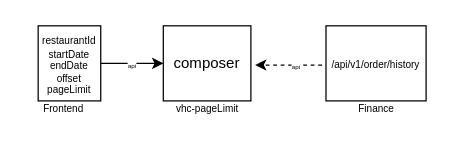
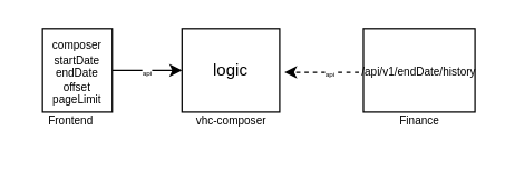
  <mxCell id="0" />
  <mxCell id="1" parent="0" />
  <mxCell id="2" value="&lt;font style=&quot;font-size: 5px;&quot;&gt;api&lt;/font&gt;" style="edgeStyle=orthogonalEdgeStyle;rounded=0;orthogonalLoop=1;jettySize=auto;html=1;" edge="1" parent="1" source="3" target="4"><mxGeometry relative="1" as="geometry" /></mxCell>
- <mxCell id="3" value="&lt;font style=&quot;font-size: 8px;&quot;&gt;restaurantId&lt;/font&gt;&lt;div style=&quot;font-size: 8px;&quot;&gt;&lt;font style=&quot;font-size: 8px;&quot;&gt;startDate&lt;/font&gt;&lt;/div&gt;&lt;div style=&quot;font-size: 8px;&quot;&gt;&lt;font style=&quot;font-size: 8px;&quot;&gt;endDate&lt;/font&gt;&lt;/div&gt;&lt;div style=&quot;font-size: 8px;&quot;&gt;&lt;font style=&quot;font-size: 8px;&quot;&gt;offset&lt;/font&gt;&lt;/div&gt;&lt;div style=&quot;font-size: 8px;&quot;&gt;&lt;font style=&quot;font-size: 8px;&quot;&gt;pageLimit&lt;/font&gt;&lt;/div&gt;" style="whiteSpace=wrap;html=1;" vertex="1" parent="1"><mxGeometry x="30" y="20" width="50" height="60" as="geometry" /></mxCell>
- <mxCell id="4" value="composer" style="whiteSpace=wrap;html=1;" vertex="1" parent="1"><mxGeometry x="130" y="20" width="70" height="60" as="geometry" /></mxCell>
+ <mxCell id="3" value="&lt;font style=&quot;font-size: 8px;&quot;&gt;composer&lt;/font&gt;&lt;div style=&quot;font-size: 8px;&quot;&gt;&lt;font style=&quot;font-size: 8px;&quot;&gt;startDate&lt;/font&gt;&lt;/div&gt;&lt;div style=&quot;font-size: 8px;&quot;&gt;&lt;font style=&quot;font-size: 8px;&quot;&gt;endDate&lt;/font&gt;&lt;/div&gt;&lt;div style=&quot;font-size: 8px;&quot;&gt;&lt;font style=&quot;font-size: 8px;&quot;&gt;offset&lt;/font&gt;&lt;/div&gt;&lt;div style=&quot;font-size: 8px;&quot;&gt;&lt;font style=&quot;font-size: 8px;&quot;&gt;pageLimit&lt;/font&gt;&lt;/div&gt;" style="whiteSpace=wrap;html=1;" vertex="1" parent="1"><mxGeometry x="30" y="20" width="50" height="60" as="geometry" /></mxCell>
+ <mxCell id="4" value="logic" style="whiteSpace=wrap;html=1;" vertex="1" parent="1"><mxGeometry x="130" y="20" width="70" height="60" as="geometry" /></mxCell>
  <mxCell id="5" value="&lt;font style=&quot;font-size: 8px;&quot;&gt;Frontend&lt;/font&gt;" style="text;html=1;align=center;verticalAlign=middle;resizable=0;points=[];autosize=1;strokeColor=none;fillColor=none;" vertex="1" parent="1"><mxGeometry x="20" y="70" width="60" height="30" as="geometry" /></mxCell>
- <mxCell id="6" value="&lt;font style=&quot;font-size: 8px;&quot;&gt;vhc-pageLimit&lt;/font&gt;" style="text;html=1;align=center;verticalAlign=middle;resizable=0;points=[];autosize=1;strokeColor=none;fillColor=none;" vertex="1" parent="1"><mxGeometry x="130" y="70" width="70" height="30" as="geometry" /></mxCell>
- <mxCell id="7" value="&lt;font style=&quot;font-size: 8px;&quot;&gt;/api/v1/order/history&lt;/font&gt;" style="whiteSpace=wrap;html=1;" vertex="1" parent="1"><mxGeometry x="260" y="20" width="80" height="60" as="geometry" /></mxCell>
+ <mxCell id="6" value="&lt;font style=&quot;font-size: 8px;&quot;&gt;vhc-composer&lt;/font&gt;" style="text;html=1;align=center;verticalAlign=middle;resizable=0;points=[];autosize=1;strokeColor=none;fillColor=none;" vertex="1" parent="1"><mxGeometry x="130" y="70" width="70" height="30" as="geometry" /></mxCell>
+ <mxCell id="7" value="&lt;font style=&quot;font-size: 8px;&quot;&gt;/api/v1/endDate/history&lt;/font&gt;" style="whiteSpace=wrap;html=1;" vertex="1" parent="1"><mxGeometry x="260" y="20" width="80" height="60" as="geometry" /></mxCell>
  <mxCell id="8" value="&lt;font style=&quot;font-size: 8px;&quot;&gt;Finance&lt;/font&gt;" style="text;html=1;align=center;verticalAlign=middle;resizable=0;points=[];autosize=1;strokeColor=none;fillColor=none;" vertex="1" parent="1"><mxGeometry x="275" y="70" width="50" height="30" as="geometry" /></mxCell>
  <mxCell id="9" value="" style="edgeStyle=none;orthogonalLoop=1;jettySize=auto;html=1;rounded=0;exitX=-0.04;exitY=0.523;exitDx=0;exitDy=0;exitPerimeter=0;entryX=1.048;entryY=0.523;entryDx=0;entryDy=0;entryPerimeter=0;dashed=1;" edge="1" parent="1" source="7" target="4"><mxGeometry width="100" relative="1" as="geometry"><mxPoint x="210" y="50" as="sourcePoint" /><mxPoint x="220" y="90" as="targetPoint" /><Array as="points" /></mxGeometry></mxCell>
  <mxCell id="10" value="&lt;font style=&quot;font-size: 5px;&quot;&gt;api&lt;/font&gt;" style="edgeLabel;html=1;align=center;verticalAlign=middle;resizable=0;points=[];" vertex="1" connectable="0" parent="9"><mxGeometry x="-0.225" y="-1" relative="1" as="geometry"><mxPoint as="offset" /></mxGeometry></mxCell>
